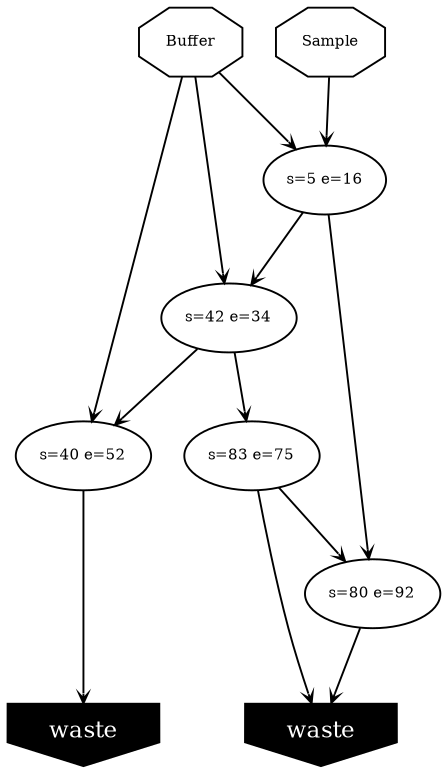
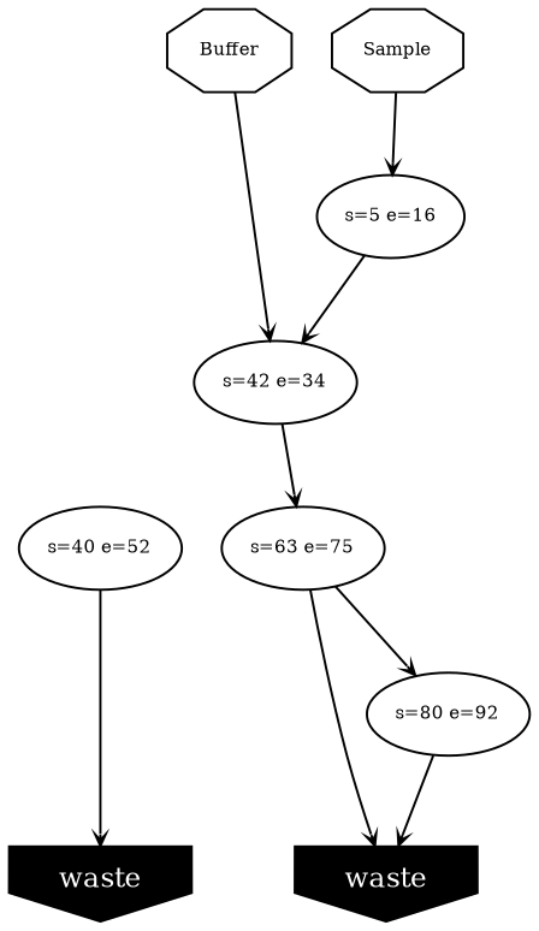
  digraph {
    node [fontsize=8 shape=oval]
    edge [arrowhead=open arrowsize=.5]
    n1 [label=Sample shape=octagon]
    n2 [label=Buffer shape=octagon]
    n3 [fillcolor=black fontcolor=white fontsize=12 label=waste shape=invhouse style=filled width=.3]
    n4 [fillcolor=black fontcolor=white fontsize=12 label=waste shape=invhouse style=filled width=.3]
    n5 [label="s=5 e=16"]
    n6 [label="s=42 e=34"]
    n7 [label="s=40 e=52"]
    n8 [label="s=80 e=92"]
-   n9 [label="s=83 e=75"]
+   n9 [label="s=63 e=75"]
    subgraph sub_1 {
      rank=same
      n1
      n2
    }
    subgraph sub_2 {
      rank=same
      n3
      n4
    }
    n1 -> n5
-   n2 -> n5
    n2 -> n6
-   n2 -> n7
    n5 -> n6
-   n5 -> n8
-   n6 -> n7
    n6 -> n9
    n7 -> n3
    n8 -> n4
    n9 -> n4
    n9 -> n8
  }
